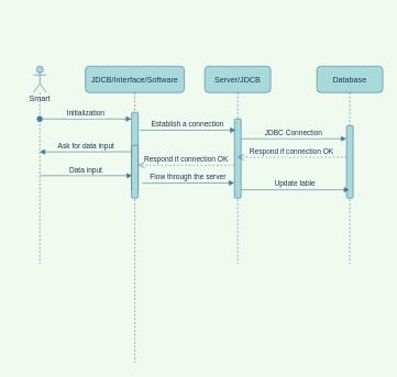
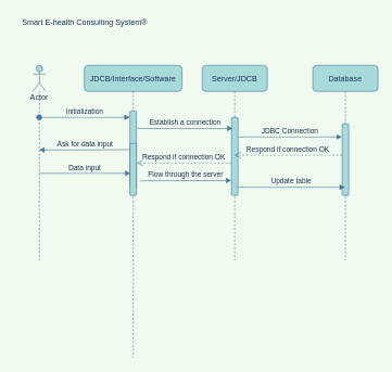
  <mxCell id="0" />
  <mxCell id="1" parent="0" />
  <mxCell id="2" value="JDCB/Interface/Software" style="shape=umlLifeline;perimeter=lifelinePerimeter;container=1;collapsible=0;recursiveResize=0;rounded=1;shadow=0;strokeWidth=1;aspect=fixed;size=40;fillColor=#A8DADC;strokeColor=#457B9D;fontColor=#1D3557;" parent="1" vertex="1"><mxGeometry x="129" y="100" width="150" height="450" as="geometry" /></mxCell>
  <mxCell id="3" value="" style="points=[];perimeter=orthogonalPerimeter;rounded=1;shadow=0;strokeWidth=1;fillColor=#A8DADC;strokeColor=#457B9D;fontColor=#1D3557;" parent="2" vertex="1"><mxGeometry x="70" y="70" width="10" height="120" as="geometry" /></mxCell>
  <mxCell id="4" value="" style="points=[];perimeter=orthogonalPerimeter;rounded=1;shadow=0;strokeWidth=1;fillColor=#A8DADC;strokeColor=#457B9D;fontColor=#1D3557;" parent="2" vertex="1"><mxGeometry x="70" y="120" width="10" height="80" as="geometry" /></mxCell>
  <mxCell id="5" value="Initialization" style="verticalAlign=bottom;startArrow=oval;endArrow=block;startSize=8;shadow=0;strokeWidth=1;labelBackgroundColor=#F1FAEE;strokeColor=#457B9D;fontColor=#1D3557;rounded=1;" parent="2" edge="1"><mxGeometry relative="1" as="geometry"><mxPoint x="-69.3" y="80" as="sourcePoint" /><mxPoint x="70" y="80" as="targetPoint" /></mxGeometry></mxCell>
  <mxCell id="6" value="Server/JDCB" style="shape=umlLifeline;perimeter=lifelinePerimeter;container=1;collapsible=0;recursiveResize=0;rounded=1;shadow=0;strokeWidth=1;fillColor=#A8DADC;strokeColor=#457B9D;fontColor=#1D3557;" parent="1" vertex="1"><mxGeometry x="310" y="100" width="100" height="300" as="geometry" /></mxCell>
  <mxCell id="7" value="" style="points=[];perimeter=orthogonalPerimeter;rounded=1;shadow=0;strokeWidth=1;fillColor=#A8DADC;strokeColor=#457B9D;fontColor=#1D3557;" parent="6" vertex="1"><mxGeometry x="45" y="80" width="10" height="120" as="geometry" /></mxCell>
  <mxCell id="8" value="Flow through the server" style="verticalAlign=bottom;endArrow=block;shadow=0;strokeWidth=1;labelBackgroundColor=#F1FAEE;strokeColor=#457B9D;fontColor=#1D3557;rounded=1;" parent="6" edge="1"><mxGeometry relative="1" as="geometry"><mxPoint x="-95" y="177.47" as="sourcePoint" /><mxPoint x="45" y="177" as="targetPoint" /></mxGeometry></mxCell>
  <mxCell id="9" value="Respond if connection OK" style="verticalAlign=bottom;endArrow=open;dashed=1;endSize=8;exitX=0;exitY=0.95;shadow=0;strokeWidth=1;labelBackgroundColor=#F1FAEE;strokeColor=#457B9D;fontColor=#1D3557;rounded=1;" parent="1" edge="1"><mxGeometry relative="1" as="geometry"><mxPoint x="209" y="250" as="targetPoint" /><mxPoint x="355" y="250" as="sourcePoint" /></mxGeometry></mxCell>
  <mxCell id="10" value="Database" style="shape=umlLifeline;perimeter=lifelinePerimeter;container=1;collapsible=0;recursiveResize=0;rounded=1;shadow=0;strokeWidth=1;fillColor=#A8DADC;strokeColor=#457B9D;fontColor=#1D3557;" parent="1" vertex="1"><mxGeometry x="480" y="100" width="100" height="300" as="geometry" /></mxCell>
  <mxCell id="11" value="" style="points=[];perimeter=orthogonalPerimeter;rounded=1;shadow=0;strokeWidth=1;fillColor=#A8DADC;strokeColor=#457B9D;fontColor=#1D3557;" parent="10" vertex="1"><mxGeometry x="45" y="90" width="10" height="110" as="geometry" /></mxCell>
  <mxCell id="12" value="JDBC Connection" style="verticalAlign=bottom;endArrow=block;shadow=0;strokeWidth=1;labelBackgroundColor=#F1FAEE;strokeColor=#457B9D;fontColor=#1D3557;rounded=1;" parent="10" target="11" edge="1"><mxGeometry relative="1" as="geometry"><mxPoint x="-115" y="110.0" as="sourcePoint" /><mxPoint x="31" y="110.0" as="targetPoint" /></mxGeometry></mxCell>
  <mxCell id="13" value="Respond if connection OK" style="verticalAlign=bottom;endArrow=open;dashed=1;endSize=8;exitX=0;exitY=0.95;shadow=0;strokeWidth=1;labelBackgroundColor=#F1FAEE;strokeColor=#457B9D;fontColor=#1D3557;rounded=1;" parent="10" edge="1"><mxGeometry relative="1" as="geometry"><mxPoint x="-120.553" y="138.0" as="targetPoint" /><mxPoint x="45" y="138.0" as="sourcePoint" /></mxGeometry></mxCell>
- <mxCell id="15" value="Smart" style="shape=umlLifeline;participant=umlActor;perimeter=lifelinePerimeter;whiteSpace=wrap;html=1;container=1;collapsible=0;recursiveResize=0;verticalAlign=top;spacingTop=36;outlineConnect=0;rounded=1;fontColor=#1D3557;strokeColor=#457B9D;fillColor=#A8DADC;" parent="1" vertex="1"><mxGeometry x="50" y="100" width="20" height="300" as="geometry" /></mxCell>
+ <mxCell id="14" value="Smart E-health Consulting System®" style="text;html=1;strokeColor=none;fillColor=none;align=center;verticalAlign=middle;whiteSpace=wrap;rounded=1;fontColor=#1D3557;" parent="1" vertex="1"><mxGeometry x="20" width="220" height="30" as="geometry" y="20" /></mxCell>
+ <mxCell id="15" value="Actor" style="shape=umlLifeline;participant=umlActor;perimeter=lifelinePerimeter;whiteSpace=wrap;html=1;container=1;collapsible=0;recursiveResize=0;verticalAlign=top;spacingTop=36;outlineConnect=0;rounded=1;fontColor=#1D3557;strokeColor=#457B9D;fillColor=#A8DADC;" parent="1" vertex="1"><mxGeometry x="50" y="100" width="20" height="300" as="geometry" /></mxCell>
  <mxCell id="16" value="&lt;span style=&quot;background-color: rgb(241 , 250 , 238)&quot;&gt;Ask for data input&lt;/span&gt;" style="html=1;verticalAlign=bottom;endArrow=block;rounded=1;fontColor=#1D3557;strokeColor=#457B9D;fillColor=#A8DADC;exitX=0.12;exitY=0.121;exitDx=0;exitDy=0;exitPerimeter=0;" parent="1" source="4" target="15" edge="1"><mxGeometry width="80" relative="1" as="geometry"><mxPoint x="180" y="230" as="sourcePoint" /><mxPoint x="42.5" y="230" as="targetPoint" /><Array as="points"><mxPoint x="70" y="230" /></Array></mxGeometry></mxCell>
  <mxCell id="17" value="Establish a connection" style="verticalAlign=bottom;endArrow=block;entryX=0;entryY=0;shadow=0;strokeWidth=1;labelBackgroundColor=#F1FAEE;strokeColor=#457B9D;fontColor=#1D3557;rounded=1;" parent="1" edge="1"><mxGeometry relative="1" as="geometry"><mxPoint x="211" y="197" as="sourcePoint" /><mxPoint x="357" y="197" as="targetPoint" /></mxGeometry></mxCell>
  <mxCell id="18" value="Data input" style="verticalAlign=bottom;endArrow=block;shadow=0;strokeWidth=1;labelBackgroundColor=#F1FAEE;strokeColor=#457B9D;fontColor=#1D3557;rounded=1;" parent="1" edge="1"><mxGeometry relative="1" as="geometry"><mxPoint x="60" y="266" as="sourcePoint" /><mxPoint x="200" y="266" as="targetPoint" /></mxGeometry></mxCell>
  <mxCell id="19" value="Update table" style="verticalAlign=bottom;endArrow=block;shadow=0;strokeWidth=1;labelBackgroundColor=#F1FAEE;strokeColor=#457B9D;fontColor=#1D3557;rounded=1;" parent="1" target="10" edge="1"><mxGeometry relative="1" as="geometry"><mxPoint x="365" y="287.47" as="sourcePoint" /><mxPoint x="505" y="287" as="targetPoint" /></mxGeometry></mxCell>
